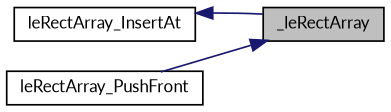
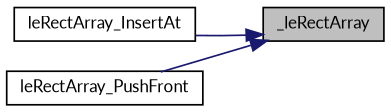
  digraph {
    fontname=Lato
    rankdir=RL
    node [color=black fillcolor=white fontname=Lato fontsize=10 shape=record style=filled]
    edge [color=midnightblue dir=back fontname=Lato fontsize=10 labelfontname=Helvetica labelfontsize=10 style=solid]
    n1 [fillcolor=grey75 fontcolor=black height=0.2 label=_leRectArray width=0.4]
    n2 [height=0.2 label=leRectArray_InsertAt width=0.4]
    n3 [height=0.2 label=leRectArray_PushFront width=0.4]
-   n2 -> n1
+   n1 -> n2
    n1 -> n3
  }
